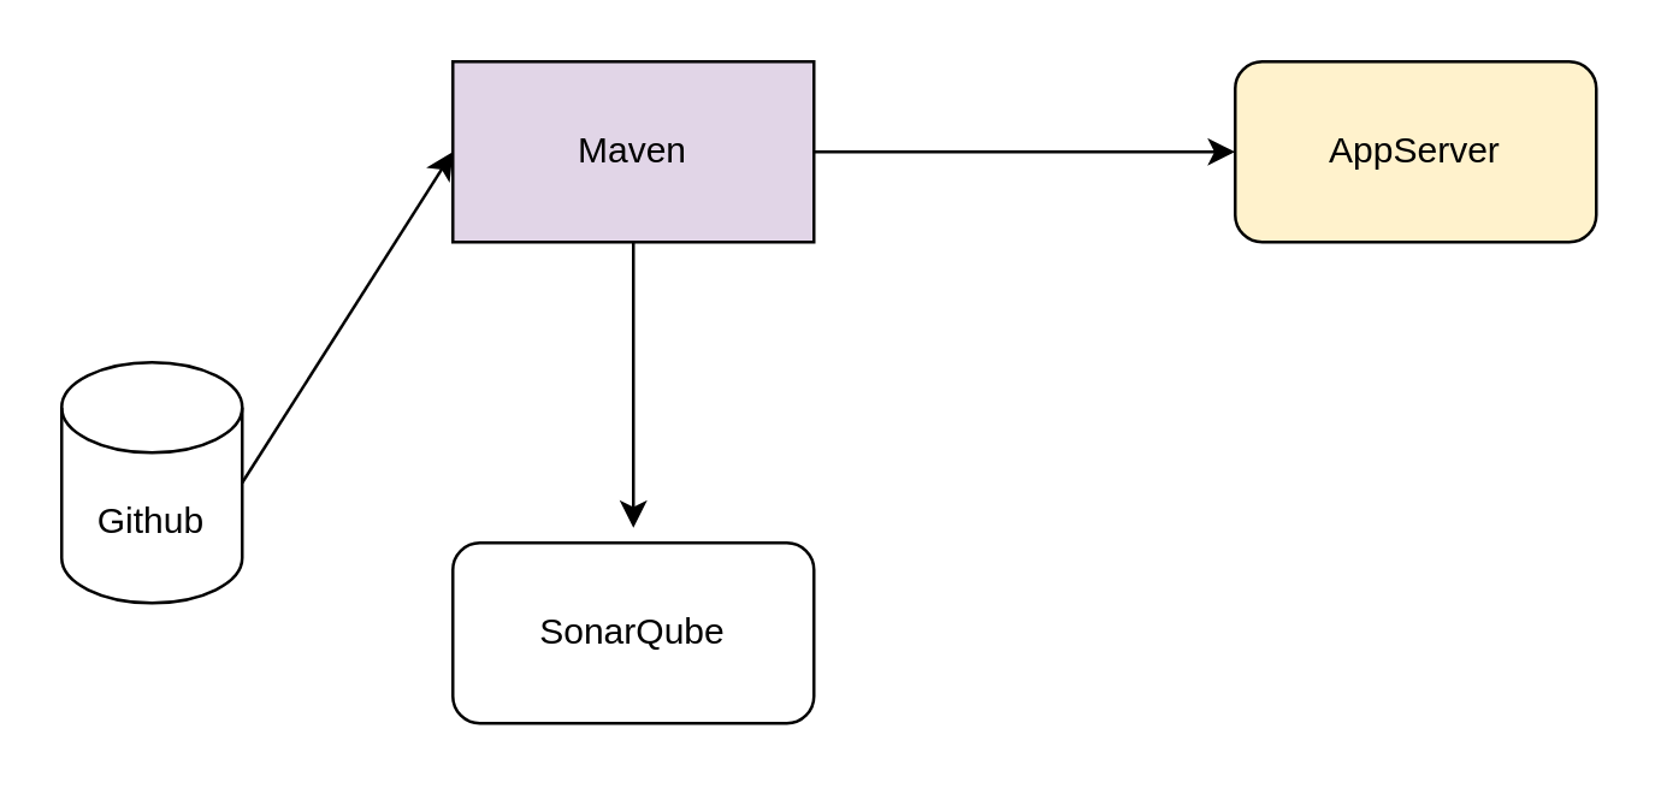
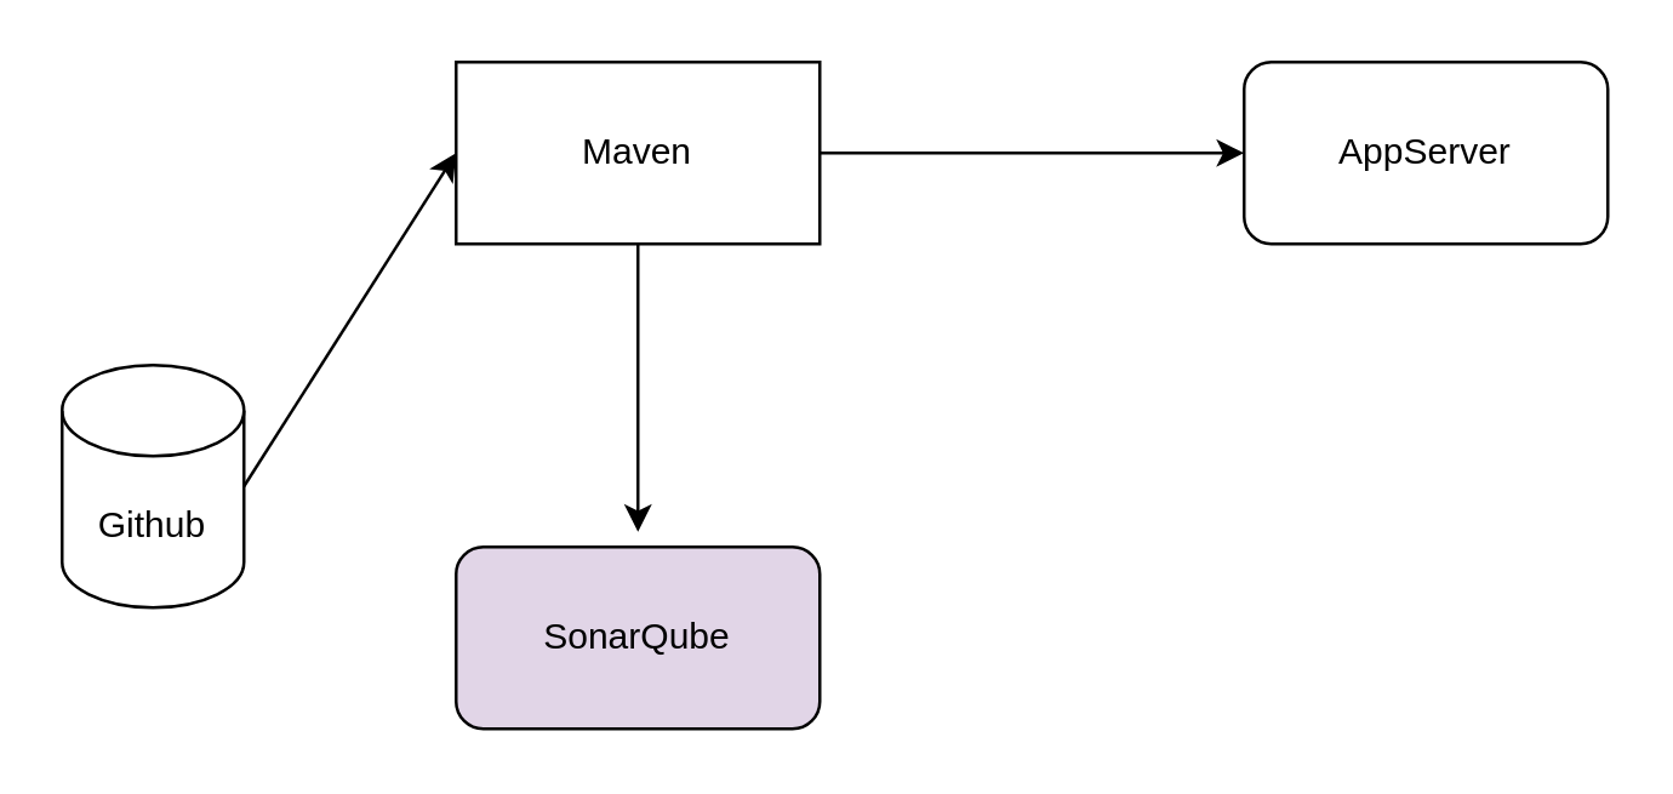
  <mxCell id="0" />
  <mxCell id="1" parent="0" />
  <mxCell id="2" value="Github" style="shape=cylinder3;whiteSpace=wrap;html=1;boundedLbl=1;backgroundOutline=1;size=15;" vertex="1" parent="1"><mxGeometry x="20" y="120" width="60" height="80" as="geometry" /></mxCell>
- <mxCell id="3" value="Maven" style="rounded=0;whiteSpace=wrap;html=1;fillColor=#e1d5e7;" vertex="1" parent="1"><mxGeometry x="150" y="20" width="120" height="60" as="geometry" /></mxCell>
- <mxCell id="4" value="AppServer" style="rounded=1;whiteSpace=wrap;html=1;fillColor=#fff2cc;" vertex="1" parent="1"><mxGeometry x="410" y="20" width="120" height="60" as="geometry" /></mxCell>
- <mxCell id="5" value="SonarQube" style="rounded=1;whiteSpace=wrap;html=1;" vertex="1" parent="1"><mxGeometry x="150" y="180" width="120" height="60" as="geometry" /></mxCell>
+ <mxCell id="3" value="Maven" style="rounded=0;whiteSpace=wrap;html=1;" vertex="1" parent="1"><mxGeometry x="150" y="20" width="120" height="60" as="geometry" /></mxCell>
+ <mxCell id="4" value="AppServer" style="rounded=1;whiteSpace=wrap;html=1;" vertex="1" parent="1"><mxGeometry x="410" y="20" width="120" height="60" as="geometry" /></mxCell>
+ <mxCell id="5" value="SonarQube" style="rounded=1;whiteSpace=wrap;html=1;fillColor=#e1d5e7;" vertex="1" parent="1"><mxGeometry x="150" y="180" width="120" height="60" as="geometry" /></mxCell>
  <mxCell id="6" value="" style="endArrow=classic;html=1;exitX=1;exitY=0.5;exitDx=0;exitDy=0;exitPerimeter=0;" edge="1" parent="1" source="2"><mxGeometry width="50" height="50" relative="1" as="geometry"><mxPoint x="60" y="65" as="sourcePoint" /><mxPoint x="150" y="50" as="targetPoint" /><Array as="points" /></mxGeometry></mxCell>
  <mxCell id="7" value="" style="endArrow=classic;html=1;" edge="1" parent="1"><mxGeometry width="50" height="50" relative="1" as="geometry"><mxPoint x="270" y="50" as="sourcePoint" /><mxPoint x="410" y="50" as="targetPoint" /></mxGeometry></mxCell>
  <mxCell id="8" value="" style="endArrow=classic;html=1;exitX=0.5;exitY=1;exitDx=0;exitDy=0;" edge="1" parent="1" source="3"><mxGeometry width="50" height="50" relative="1" as="geometry"><mxPoint x="160" y="140" as="sourcePoint" /><mxPoint x="210" y="175" as="targetPoint" /><Array as="points" /></mxGeometry></mxCell>
